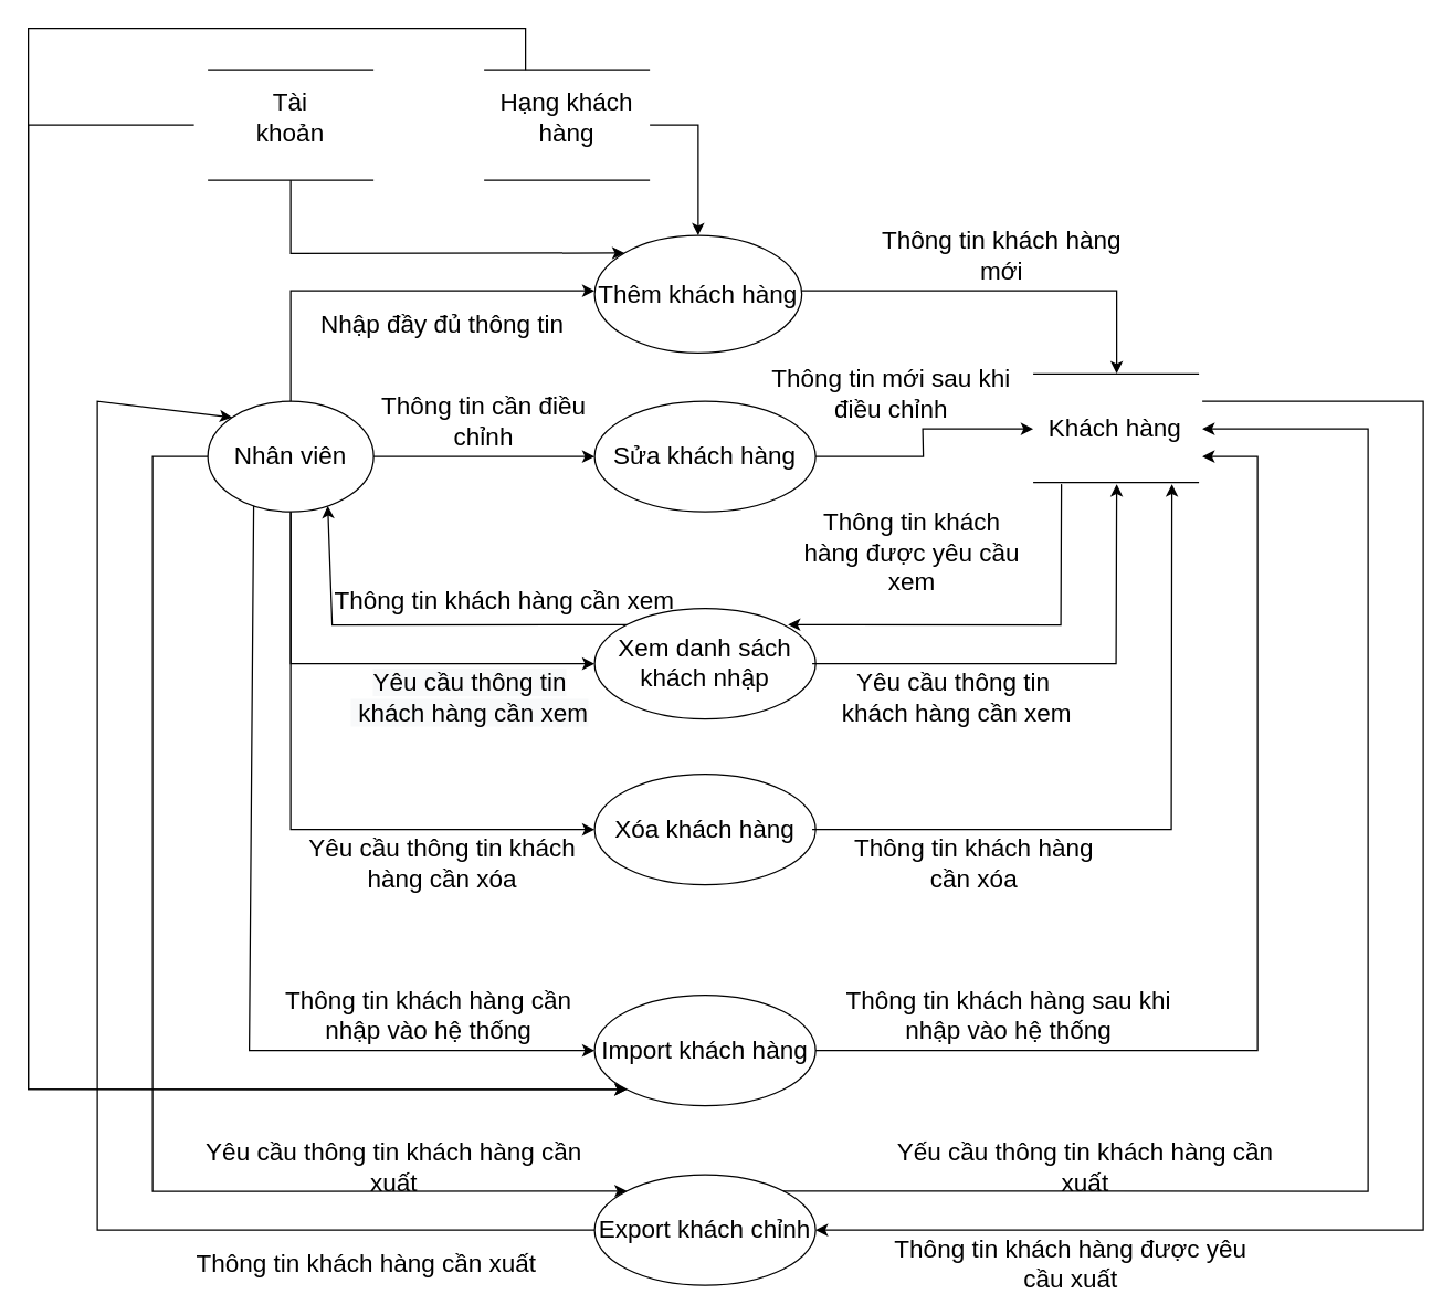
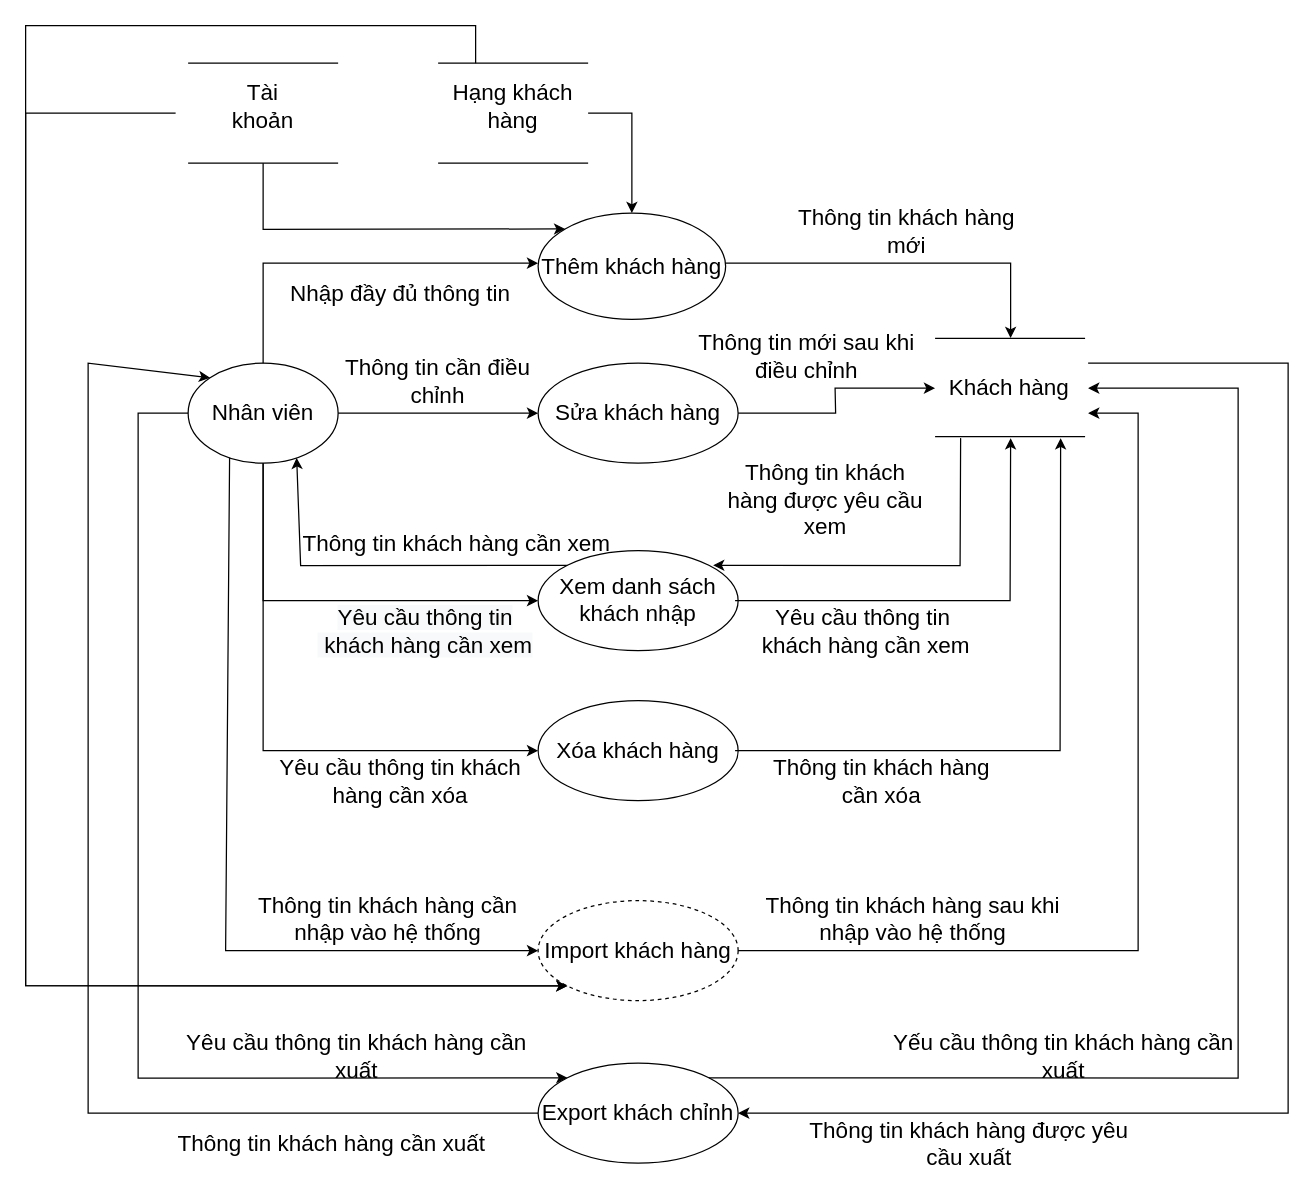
  <mxCell id="0" />
  <mxCell id="1" parent="0" />
  <mxCell id="2" value="Sửa khách hàng" style="ellipse;whiteSpace=wrap;html=1;fontSize=18;" vertex="1" parent="1"><mxGeometry x="430" y="290" width="160" height="80" as="geometry" /></mxCell>
  <mxCell id="3" value="Xem danh sách khách nhập" style="ellipse;whiteSpace=wrap;html=1;fontSize=18;" vertex="1" parent="1"><mxGeometry x="430" y="440" width="160" height="80" as="geometry" /></mxCell>
  <mxCell id="4" value="Xóa khách hàng" style="ellipse;whiteSpace=wrap;html=1;fontSize=18;" vertex="1" parent="1"><mxGeometry x="430" y="560" width="160" height="80" as="geometry" /></mxCell>
  <mxCell id="5" value="Nhân viên" style="ellipse;whiteSpace=wrap;html=1;fontSize=18;" vertex="1" parent="1"><mxGeometry x="150" y="290" width="120" height="80" as="geometry" /></mxCell>
  <mxCell id="6" value="" style="endArrow=none;html=1;rounded=0;fontSize=18;" edge="1" parent="1"><mxGeometry width="50" height="50" relative="1" as="geometry"><mxPoint x="747.57" y="270.29" as="sourcePoint" /><mxPoint x="867.57" y="270.29" as="targetPoint" /></mxGeometry></mxCell>
  <mxCell id="7" value="" style="endArrow=none;html=1;rounded=0;fontSize=18;" edge="1" parent="1"><mxGeometry width="50" height="50" relative="1" as="geometry"><mxPoint x="747.57" y="348.75" as="sourcePoint" /><mxPoint x="867.57" y="348.75" as="targetPoint" /></mxGeometry></mxCell>
  <mxCell id="8" value="Khách hàng" style="text;html=1;strokeColor=none;fillColor=none;align=center;verticalAlign=middle;whiteSpace=wrap;rounded=0;fontSize=18;" vertex="1" parent="1"><mxGeometry x="756.35" y="295" width="102.43" height="30" as="geometry" /></mxCell>
  <mxCell id="9" value="" style="endArrow=classic;html=1;rounded=0;fontSize=18;exitX=1;exitY=0.5;exitDx=0;exitDy=0;entryX=0;entryY=0.5;entryDx=0;entryDy=0;" edge="1" parent="1" source="5" target="2"><mxGeometry width="50" height="50" relative="1" as="geometry"><mxPoint x="300" y="240" as="sourcePoint" /><mxPoint x="510" y="370" as="targetPoint" /><Array as="points"><mxPoint x="310" y="330" /></Array></mxGeometry></mxCell>
  <mxCell id="10" value="" style="endArrow=classic;html=1;rounded=0;fontSize=18;exitX=0.5;exitY=1;exitDx=0;exitDy=0;entryX=0;entryY=0.5;entryDx=0;entryDy=0;" edge="1" parent="1" source="5" target="3"><mxGeometry width="50" height="50" relative="1" as="geometry"><mxPoint x="630" y="450" as="sourcePoint" /><mxPoint x="680" y="400" as="targetPoint" /><Array as="points"><mxPoint x="210" y="480" /></Array></mxGeometry></mxCell>
  <mxCell id="11" value="" style="endArrow=classic;html=1;rounded=0;fontSize=18;exitX=0.5;exitY=1;exitDx=0;exitDy=0;entryX=0;entryY=0.5;entryDx=0;entryDy=0;" edge="1" parent="1" source="5" target="4"><mxGeometry width="50" height="50" relative="1" as="geometry"><mxPoint x="630" y="450" as="sourcePoint" /><mxPoint x="430" y="740" as="targetPoint" /><Array as="points"><mxPoint x="210" y="600" /></Array></mxGeometry></mxCell>
  <mxCell id="12" value="" style="endArrow=classic;html=1;rounded=0;fontSize=18;exitX=1;exitY=0.5;exitDx=0;exitDy=0;" edge="1" parent="1"><mxGeometry width="50" height="50" relative="1" as="geometry"><mxPoint x="587.57" y="480" as="sourcePoint" /><mxPoint x="808" y="350" as="targetPoint" /><Array as="points"><mxPoint x="807.57" y="480" /></Array></mxGeometry></mxCell>
  <mxCell id="13" value="" style="endArrow=classic;html=1;rounded=0;fontSize=18;exitX=0;exitY=0;exitDx=0;exitDy=0;entryX=0.75;entryY=1;entryDx=0;entryDy=0;" edge="1" parent="1" source="3" target="5"><mxGeometry width="50" height="50" relative="1" as="geometry"><mxPoint x="630" y="450" as="sourcePoint" /><mxPoint x="680" y="400" as="targetPoint" /><Array as="points"><mxPoint x="240" y="452" /></Array></mxGeometry></mxCell>
  <mxCell id="14" value="" style="endArrow=classic;html=1;rounded=0;fontSize=18;exitX=1;exitY=0.5;exitDx=0;exitDy=0;" edge="1" parent="1"><mxGeometry width="50" height="50" relative="1" as="geometry"><mxPoint x="587.57" y="600" as="sourcePoint" /><mxPoint x="848" y="350" as="targetPoint" /><Array as="points"><mxPoint x="847.57" y="600" /></Array></mxGeometry></mxCell>
  <mxCell id="15" value="" style="endArrow=classic;html=1;rounded=0;fontSize=18;exitX=1;exitY=0.5;exitDx=0;exitDy=0;" edge="1" parent="1" source="2"><mxGeometry width="50" height="50" relative="1" as="geometry"><mxPoint x="587.57" y="270" as="sourcePoint" /><mxPoint x="747.57" y="310" as="targetPoint" /><Array as="points"><mxPoint x="668" y="330" /><mxPoint x="667.57" y="310" /></Array></mxGeometry></mxCell>
  <mxCell id="16" value="" style="endArrow=classic;html=1;rounded=0;fontSize=18;" edge="1" parent="1"><mxGeometry width="50" height="50" relative="1" as="geometry"><mxPoint x="570" y="210" as="sourcePoint" /><mxPoint x="808" y="270" as="targetPoint" /><Array as="points"><mxPoint x="630" y="210" /><mxPoint x="808" y="210" /></Array></mxGeometry></mxCell>
  <mxCell id="17" value="" style="endArrow=none;html=1;rounded=0;fontSize=18;" edge="1" parent="1"><mxGeometry width="50" height="50" relative="1" as="geometry"><mxPoint x="150" y="50" as="sourcePoint" /><mxPoint x="270" y="50" as="targetPoint" /></mxGeometry></mxCell>
  <mxCell id="18" value="" style="endArrow=none;html=1;rounded=0;fontSize=18;" edge="1" parent="1"><mxGeometry width="50" height="50" relative="1" as="geometry"><mxPoint x="150" y="130" as="sourcePoint" /><mxPoint x="270" y="130" as="targetPoint" /></mxGeometry></mxCell>
  <mxCell id="19" value="Tài khoản" style="text;html=1;strokeColor=none;fillColor=none;align=center;verticalAlign=middle;whiteSpace=wrap;rounded=0;fontSize=18;" vertex="1" parent="1"><mxGeometry x="180" y="70" width="60" height="30" as="geometry" /></mxCell>
  <mxCell id="20" value="" style="endArrow=classic;html=1;rounded=0;fontSize=18;entryX=1;entryY=0;entryDx=0;entryDy=0;" edge="1" parent="1"><mxGeometry width="50" height="50" relative="1" as="geometry"><mxPoint x="768" y="350" as="sourcePoint" /><mxPoint x="569.996" y="451.716" as="targetPoint" /><Array as="points"><mxPoint x="767.57" y="452" /></Array></mxGeometry></mxCell>
  <mxCell id="21" value="Thêm khách hàng" style="ellipse;whiteSpace=wrap;html=1;fontSize=18;" vertex="1" parent="1"><mxGeometry x="430" y="170" width="150" height="85" as="geometry" /></mxCell>
  <mxCell id="22" value="Nhập đầy đủ thông tin" style="text;html=1;strokeColor=none;fillColor=none;align=center;verticalAlign=middle;whiteSpace=wrap;rounded=0;fontSize=18;" vertex="1" parent="1"><mxGeometry x="220" y="220" width="200" height="30" as="geometry" /></mxCell>
  <mxCell id="23" value="" style="endArrow=classic;html=1;rounded=0;fontSize=18;exitX=0.5;exitY=0;exitDx=0;exitDy=0;" edge="1" parent="1" source="5"><mxGeometry width="50" height="50" relative="1" as="geometry"><mxPoint x="390" y="200" as="sourcePoint" /><mxPoint x="430" y="210" as="targetPoint" /><Array as="points"><mxPoint x="210" y="210" /></Array></mxGeometry></mxCell>
  <mxCell id="24" value="Thông tin mới sau khi điều chỉnh" style="text;html=1;strokeColor=none;fillColor=none;align=center;verticalAlign=middle;whiteSpace=wrap;rounded=0;fontSize=18;" vertex="1" parent="1"><mxGeometry x="550" y="270" width="190" height="30" as="geometry" /></mxCell>
  <mxCell id="25" value="Thông tin khách hàng mới" style="text;html=1;strokeColor=none;fillColor=none;align=center;verticalAlign=middle;whiteSpace=wrap;rounded=0;fontSize=18;" vertex="1" parent="1"><mxGeometry x="630" y="170" width="190" height="30" as="geometry" /></mxCell>
  <mxCell id="26" value="&lt;span style=&quot;color: rgb(0 , 0 , 0) ; font-family: &amp;#34;helvetica&amp;#34; ; font-size: 18px ; font-style: normal ; font-weight: 400 ; letter-spacing: normal ; text-align: center ; text-indent: 0px ; text-transform: none ; word-spacing: 0px ; background-color: rgb(248 , 249 , 250) ; display: inline ; float: none&quot;&gt;Yêu cầu thông tin&lt;br&gt;&amp;nbsp;khách hàng cần xem&lt;/span&gt;" style="text;html=1;strokeColor=none;fillColor=none;align=center;verticalAlign=middle;whiteSpace=wrap;rounded=0;fontSize=18;" vertex="1" parent="1"><mxGeometry x="250" y="490" width="180" height="30" as="geometry" /></mxCell>
  <mxCell id="27" value="Thông tin khách hàng cần xem" style="text;html=1;strokeColor=none;fillColor=none;align=center;verticalAlign=middle;whiteSpace=wrap;rounded=0;fontSize=18;" vertex="1" parent="1"><mxGeometry x="180" y="420" width="370" height="30" as="geometry" /></mxCell>
  <mxCell id="28" value="&lt;span style=&quot;font-family: &amp;#34;helvetica&amp;#34;&quot;&gt;Yêu cầu thông tin&lt;/span&gt;&lt;br style=&quot;font-family: &amp;#34;helvetica&amp;#34;&quot;&gt;&lt;span style=&quot;font-family: &amp;#34;helvetica&amp;#34;&quot;&gt;&amp;nbsp;khách hàng cần xem&lt;/span&gt;" style="text;html=1;strokeColor=none;fillColor=none;align=center;verticalAlign=middle;whiteSpace=wrap;rounded=0;fontSize=18;" vertex="1" parent="1"><mxGeometry x="600" y="485" width="180" height="40" as="geometry" /></mxCell>
  <mxCell id="29" value="Thông tin khách hàng được yêu cầu xem" style="text;html=1;strokeColor=none;fillColor=none;align=center;verticalAlign=middle;whiteSpace=wrap;rounded=0;fontSize=18;" vertex="1" parent="1"><mxGeometry x="580" y="385" width="160" height="30" as="geometry" /></mxCell>
  <mxCell id="30" value="" style="endArrow=classic;html=1;rounded=0;fontSize=18;entryX=0;entryY=0;entryDx=0;entryDy=0;" edge="1" parent="1" target="21"><mxGeometry width="50" height="50" relative="1" as="geometry"><mxPoint x="210" y="130" as="sourcePoint" /><mxPoint x="420" y="230" as="targetPoint" /><Array as="points"><mxPoint x="210" y="183" /></Array></mxGeometry></mxCell>
  <mxCell id="31" value="Thông tin cần điều chỉnh" style="text;html=1;strokeColor=none;fillColor=none;align=center;verticalAlign=middle;whiteSpace=wrap;rounded=0;fontSize=18;" vertex="1" parent="1"><mxGeometry x="270" y="290" width="160" height="30" as="geometry" /></mxCell>
  <mxCell id="32" value="Yêu cầu thông tin khách hàng cần xóa" style="text;html=1;strokeColor=none;fillColor=none;align=center;verticalAlign=middle;whiteSpace=wrap;rounded=0;fontSize=18;" vertex="1" parent="1"><mxGeometry x="220" y="610" width="200" height="30" as="geometry" /></mxCell>
  <mxCell id="33" value="Thông tin khách hàng cần xóa" style="text;html=1;strokeColor=none;fillColor=none;align=center;verticalAlign=middle;whiteSpace=wrap;rounded=0;fontSize=18;" vertex="1" parent="1"><mxGeometry x="610" y="610" width="190" height="30" as="geometry" /></mxCell>
  <mxCell id="34" value="" style="endArrow=none;html=1;rounded=0;fontSize=18;" edge="1" parent="1"><mxGeometry width="50" height="50" relative="1" as="geometry"><mxPoint x="350" y="50" as="sourcePoint" /><mxPoint x="470" y="50" as="targetPoint" /></mxGeometry></mxCell>
  <mxCell id="35" value="" style="endArrow=none;html=1;rounded=0;fontSize=18;" edge="1" parent="1"><mxGeometry width="50" height="50" relative="1" as="geometry"><mxPoint x="350" y="130" as="sourcePoint" /><mxPoint x="470" y="130" as="targetPoint" /></mxGeometry></mxCell>
  <mxCell id="36" value="Hạng khách hàng" style="text;html=1;strokeColor=none;fillColor=none;align=center;verticalAlign=middle;whiteSpace=wrap;rounded=0;fontSize=18;" vertex="1" parent="1"><mxGeometry x="360" y="60" width="100" height="50" as="geometry" /></mxCell>
  <mxCell id="37" value="" style="endArrow=classic;html=1;rounded=0;fontSize=18;entryX=0.5;entryY=0;entryDx=0;entryDy=0;" edge="1" parent="1" target="21"><mxGeometry width="50" height="50" relative="1" as="geometry"><mxPoint x="470" y="90" as="sourcePoint" /><mxPoint x="410" y="50" as="targetPoint" /><Array as="points"><mxPoint x="505" y="90" /></Array></mxGeometry></mxCell>
- <mxCell id="38" value="Import khách hàng" style="ellipse;whiteSpace=wrap;html=1;fontSize=18;" vertex="1" parent="1"><mxGeometry x="430" y="720" width="160" height="80" as="geometry" /></mxCell>
+ <mxCell id="38" value="Import khách hàng" style="ellipse;whiteSpace=wrap;html=1;fontSize=18;dashed=1;" vertex="1" parent="1"><mxGeometry x="430" y="720" width="160" height="80" as="geometry" /></mxCell>
  <mxCell id="39" value="Export khách chỉnh" style="ellipse;whiteSpace=wrap;html=1;fontSize=18;" vertex="1" parent="1"><mxGeometry x="430" y="850" width="160" height="80" as="geometry" /></mxCell>
  <mxCell id="40" value="" style="endArrow=classic;html=1;rounded=0;exitX=0.25;exitY=1;exitDx=0;exitDy=0;entryX=0;entryY=0.5;entryDx=0;entryDy=0;" edge="1" parent="1" source="5" target="38"><mxGeometry width="50" height="50" relative="1" as="geometry"><mxPoint x="380" y="430" as="sourcePoint" /><mxPoint x="430" y="380" as="targetPoint" /><Array as="points"><mxPoint x="180" y="760" /></Array></mxGeometry></mxCell>
  <mxCell id="41" value="" style="endArrow=classic;html=1;rounded=0;entryX=0;entryY=0;entryDx=0;entryDy=0;exitX=0;exitY=0.5;exitDx=0;exitDy=0;" edge="1" parent="1" source="5" target="39"><mxGeometry width="50" height="50" relative="1" as="geometry"><mxPoint x="140" y="320" as="sourcePoint" /><mxPoint x="430" y="530" as="targetPoint" /><Array as="points"><mxPoint x="110" y="330" /><mxPoint x="110" y="782" /><mxPoint x="110" y="862" /></Array></mxGeometry></mxCell>
  <mxCell id="42" value="" style="endArrow=classic;html=1;rounded=0;exitX=0;exitY=0.5;exitDx=0;exitDy=0;entryX=0;entryY=0;entryDx=0;entryDy=0;" edge="1" parent="1" source="39" target="5"><mxGeometry width="50" height="50" relative="1" as="geometry"><mxPoint x="380" y="580" as="sourcePoint" /><mxPoint x="430" y="530" as="targetPoint" /><Array as="points"><mxPoint x="70" y="890" /><mxPoint x="70" y="290" /></Array></mxGeometry></mxCell>
  <mxCell id="43" value="" style="endArrow=classic;html=1;rounded=0;exitX=1;exitY=0.5;exitDx=0;exitDy=0;" edge="1" parent="1" source="38"><mxGeometry width="50" height="50" relative="1" as="geometry"><mxPoint x="380" y="430" as="sourcePoint" /><mxPoint x="870" y="330" as="targetPoint" /><Array as="points"><mxPoint x="910" y="760" /><mxPoint x="910" y="330" /></Array></mxGeometry></mxCell>
  <mxCell id="44" value="" style="endArrow=classic;html=1;rounded=0;exitX=1;exitY=0;exitDx=0;exitDy=0;" edge="1" parent="1" source="39"><mxGeometry width="50" height="50" relative="1" as="geometry"><mxPoint x="380" y="580" as="sourcePoint" /><mxPoint x="870" y="310" as="targetPoint" /><Array as="points"><mxPoint x="990" y="862" /><mxPoint x="990" y="310" /></Array></mxGeometry></mxCell>
  <mxCell id="45" value="" style="endArrow=classic;html=1;rounded=0;entryX=1;entryY=0.5;entryDx=0;entryDy=0;" edge="1" parent="1" target="39"><mxGeometry width="50" height="50" relative="1" as="geometry"><mxPoint x="870" y="290" as="sourcePoint" /><mxPoint x="430" y="530" as="targetPoint" /><Array as="points"><mxPoint x="1030" y="290" /><mxPoint x="1030" y="890" /></Array></mxGeometry></mxCell>
  <mxCell id="46" value="Thông tin khách hàng cần nhập vào hệ thống" style="text;html=1;strokeColor=none;fillColor=none;align=center;verticalAlign=middle;whiteSpace=wrap;rounded=0;fontSize=18;" vertex="1" parent="1"><mxGeometry x="190" y="720" width="240" height="30" as="geometry" /></mxCell>
  <mxCell id="47" value="Yêu cầu thông tin khách hàng cần xuất" style="text;html=1;strokeColor=none;fillColor=none;align=center;verticalAlign=middle;whiteSpace=wrap;rounded=0;fontSize=18;" vertex="1" parent="1"><mxGeometry x="130" y="830" width="310" height="30" as="geometry" /></mxCell>
- <mxCell id="48" value="Yếu cầu thông tin khách hàng cần xuất" style="text;html=1;strokeColor=none;fillColor=none;align=center;verticalAlign=middle;whiteSpace=wrap;rounded=0;fontSize=18;" vertex="1" parent="1"><mxGeometry x="630" y="830" width="311.22" height="30" as="geometry" /></mxCell>
+ <mxCell id="48" value="Yếu cầu thông tin khách hàng cần xuất" style="text;html=1;strokeColor=none;fillColor=none;align=center;verticalAlign=middle;whiteSpace=wrap;rounded=0;fontSize=18;" vertex="1" parent="1"><mxGeometry x="695" y="830" width="311.22" height="30" as="geometry" /></mxCell>
  <mxCell id="49" value="Thông tin khách hàng cần xuất" style="text;html=1;strokeColor=none;fillColor=none;align=center;verticalAlign=middle;whiteSpace=wrap;rounded=0;fontSize=18;" vertex="1" parent="1"><mxGeometry x="130" y="900" width="270" height="30" as="geometry" /></mxCell>
  <mxCell id="50" value="Thông tin khách hàng được yêu cầu xuất" style="text;html=1;strokeColor=none;fillColor=none;align=center;verticalAlign=middle;whiteSpace=wrap;rounded=0;fontSize=18;" vertex="1" parent="1"><mxGeometry x="640" y="900" width="270" height="30" as="geometry" /></mxCell>
  <mxCell id="51" value="Thông tin khách hàng sau khi nhập vào hệ thống" style="text;html=1;strokeColor=none;fillColor=none;align=center;verticalAlign=middle;whiteSpace=wrap;rounded=0;fontSize=18;" vertex="1" parent="1"><mxGeometry x="610" y="720" width="240" height="30" as="geometry" /></mxCell>
  <mxCell id="52" value="" style="endArrow=classic;html=1;rounded=0;entryX=0;entryY=1;entryDx=0;entryDy=0;" edge="1" parent="1" target="38"><mxGeometry width="50" height="50" relative="1" as="geometry"><mxPoint x="140" y="90" as="sourcePoint" /><mxPoint x="390" y="440" as="targetPoint" /><Array as="points"><mxPoint x="20" y="90" /><mxPoint x="20" y="788" /></Array></mxGeometry></mxCell>
  <mxCell id="53" value="" style="endArrow=classic;html=1;rounded=0;entryX=0;entryY=1;entryDx=0;entryDy=0;" edge="1" parent="1" target="38"><mxGeometry width="50" height="50" relative="1" as="geometry"><mxPoint x="380" y="50" as="sourcePoint" /><mxPoint x="390" y="440" as="targetPoint" /><Array as="points"><mxPoint x="380" y="20" /><mxPoint x="20" y="20" /><mxPoint x="20" y="788" /></Array></mxGeometry></mxCell>
